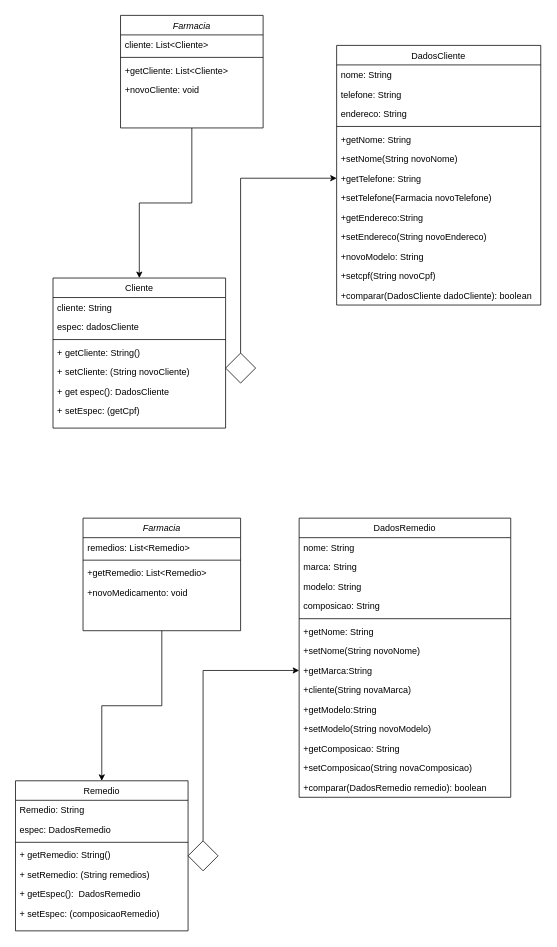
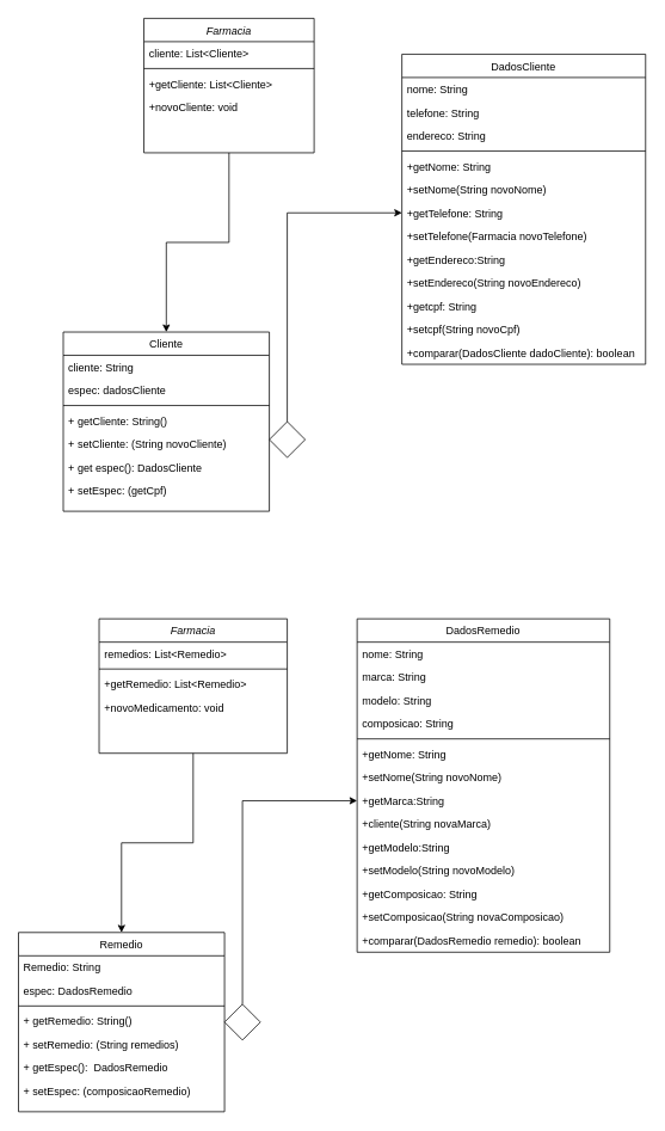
  <mxCell id="0" />
  <mxCell id="1" parent="0" />
  <mxCell id="2" style="edgeStyle=orthogonalEdgeStyle;rounded=0;orthogonalLoop=1;jettySize=auto;html=1;" parent="1" source="3" target="8" edge="1"><mxGeometry relative="1" as="geometry" /></mxCell>
  <mxCell id="3" value="Farmacia" style="swimlane;fontStyle=2;align=center;verticalAlign=top;childLayout=stackLayout;horizontal=1;startSize=26;horizontalStack=0;resizeParent=1;resizeLast=0;collapsible=1;marginBottom=0;rounded=0;shadow=0;strokeWidth=1;" parent="1" vertex="1"><mxGeometry x="160" y="20" width="190" height="150" as="geometry"><mxRectangle x="230" y="140" width="160" height="26" as="alternateBounds" /></mxGeometry></mxCell>
  <mxCell id="4" value="cliente: List&lt;Cliente&gt;" style="text;align=left;verticalAlign=top;spacingLeft=4;spacingRight=4;overflow=hidden;rotatable=0;points=[[0,0.5],[1,0.5]];portConstraint=eastwest;" parent="3" vertex="1"><mxGeometry y="26" width="190" height="26" as="geometry" /></mxCell>
  <mxCell id="5" value="" style="line;html=1;strokeWidth=1;align=left;verticalAlign=middle;spacingTop=-1;spacingLeft=3;spacingRight=3;rotatable=0;labelPosition=right;points=[];portConstraint=eastwest;" parent="3" vertex="1"><mxGeometry y="52" width="190" height="8" as="geometry" /></mxCell>
  <mxCell id="6" value="+getCliente: List&lt;Cliente&gt;&#10;" style="text;align=left;verticalAlign=top;spacingLeft=4;spacingRight=4;overflow=hidden;rotatable=0;points=[[0,0.5],[1,0.5]];portConstraint=eastwest;" parent="3" vertex="1"><mxGeometry y="60" width="190" height="26" as="geometry" /></mxCell>
  <mxCell id="7" value="+novoCliente: void" style="text;align=left;verticalAlign=top;spacingLeft=4;spacingRight=4;overflow=hidden;rotatable=0;points=[[0,0.5],[1,0.5]];portConstraint=eastwest;" parent="3" vertex="1"><mxGeometry y="86" width="190" height="26" as="geometry" /></mxCell>
  <mxCell id="8" value="Cliente&#10;" style="swimlane;fontStyle=0;align=center;verticalAlign=top;childLayout=stackLayout;horizontal=1;startSize=26;horizontalStack=0;resizeParent=1;resizeLast=0;collapsible=1;marginBottom=0;rounded=0;shadow=0;strokeWidth=1;" parent="1" vertex="1"><mxGeometry x="70" y="370" width="230" height="200" as="geometry"><mxRectangle x="130" y="380" width="160" height="26" as="alternateBounds" /></mxGeometry></mxCell>
  <mxCell id="9" value="cliente: String" style="text;align=left;verticalAlign=top;spacingLeft=4;spacingRight=4;overflow=hidden;rotatable=0;points=[[0,0.5],[1,0.5]];portConstraint=eastwest;" parent="8" vertex="1"><mxGeometry y="26" width="230" height="26" as="geometry" /></mxCell>
  <mxCell id="10" value="espec: dadosCliente" style="text;align=left;verticalAlign=top;spacingLeft=4;spacingRight=4;overflow=hidden;rotatable=0;points=[[0,0.5],[1,0.5]];portConstraint=eastwest;rounded=0;shadow=0;html=0;" parent="8" vertex="1"><mxGeometry y="52" width="230" height="26" as="geometry" /></mxCell>
  <mxCell id="11" value="" style="line;html=1;strokeWidth=1;align=left;verticalAlign=middle;spacingTop=-1;spacingLeft=3;spacingRight=3;rotatable=0;labelPosition=right;points=[];portConstraint=eastwest;" parent="8" vertex="1"><mxGeometry y="78" width="230" height="8" as="geometry" /></mxCell>
  <mxCell id="12" value="+ getCliente: String()" style="text;align=left;verticalAlign=top;spacingLeft=4;spacingRight=4;overflow=hidden;rotatable=0;points=[[0,0.5],[1,0.5]];portConstraint=eastwest;fontStyle=0;strokeColor=none;" parent="8" vertex="1"><mxGeometry y="86" width="230" height="26" as="geometry" /></mxCell>
  <mxCell id="13" value="+ setCliente: (String novoCliente)" style="text;align=left;verticalAlign=top;spacingLeft=4;spacingRight=4;overflow=hidden;rotatable=0;points=[[0,0.5],[1,0.5]];portConstraint=eastwest;" parent="8" vertex="1"><mxGeometry y="112" width="230" height="26" as="geometry" /></mxCell>
  <mxCell id="14" value="+ get espec(): DadosCliente" style="text;align=left;verticalAlign=top;spacingLeft=4;spacingRight=4;overflow=hidden;rotatable=0;points=[[0,0.5],[1,0.5]];portConstraint=eastwest;" parent="8" vertex="1"><mxGeometry y="138" width="230" height="26" as="geometry" /></mxCell>
  <mxCell id="15" value="+ setEspec: (getCpf)" style="text;align=left;verticalAlign=top;spacingLeft=4;spacingRight=4;overflow=hidden;rotatable=0;points=[[0,0.5],[1,0.5]];portConstraint=eastwest;" parent="8" vertex="1"><mxGeometry y="164" width="230" height="26" as="geometry" /></mxCell>
  <mxCell id="16" value="DadosCliente" style="swimlane;fontStyle=0;align=center;verticalAlign=top;childLayout=stackLayout;horizontal=1;startSize=26;horizontalStack=0;resizeParent=1;resizeLast=0;collapsible=1;marginBottom=0;rounded=0;shadow=0;strokeWidth=1;" parent="1" vertex="1"><mxGeometry x="448" y="60" width="272" height="346" as="geometry"><mxRectangle x="550" y="140" width="160" height="26" as="alternateBounds" /></mxGeometry></mxCell>
  <mxCell id="17" value="nome: String" style="text;align=left;verticalAlign=top;spacingLeft=4;spacingRight=4;overflow=hidden;rotatable=0;points=[[0,0.5],[1,0.5]];portConstraint=eastwest;" parent="16" vertex="1"><mxGeometry y="26" width="272" height="26" as="geometry" /></mxCell>
  <mxCell id="18" value="telefone: String" style="text;align=left;verticalAlign=top;spacingLeft=4;spacingRight=4;overflow=hidden;rotatable=0;points=[[0,0.5],[1,0.5]];portConstraint=eastwest;rounded=0;shadow=0;html=0;" parent="16" vertex="1"><mxGeometry y="52" width="272" height="26" as="geometry" /></mxCell>
  <mxCell id="19" value="endereco: String" style="text;align=left;verticalAlign=top;spacingLeft=4;spacingRight=4;overflow=hidden;rotatable=0;points=[[0,0.5],[1,0.5]];portConstraint=eastwest;rounded=0;shadow=0;html=0;" parent="16" vertex="1"><mxGeometry y="78" width="272" height="26" as="geometry" /></mxCell>
  <mxCell id="20" value="" style="line;html=1;strokeWidth=1;align=left;verticalAlign=middle;spacingTop=-1;spacingLeft=3;spacingRight=3;rotatable=0;labelPosition=right;points=[];portConstraint=eastwest;" parent="16" vertex="1"><mxGeometry y="104" width="272" height="8" as="geometry" /></mxCell>
  <mxCell id="21" value="+getNome: String" style="text;align=left;verticalAlign=top;spacingLeft=4;spacingRight=4;overflow=hidden;rotatable=0;points=[[0,0.5],[1,0.5]];portConstraint=eastwest;" parent="16" vertex="1"><mxGeometry y="112" width="272" height="26" as="geometry" /></mxCell>
  <mxCell id="22" value="+setNome(String novoNome)" style="text;align=left;verticalAlign=top;spacingLeft=4;spacingRight=4;overflow=hidden;rotatable=0;points=[[0,0.5],[1,0.5]];portConstraint=eastwest;" parent="16" vertex="1"><mxGeometry y="138" width="272" height="26" as="geometry" /></mxCell>
  <mxCell id="23" value="+getTelefone: String" style="text;align=left;verticalAlign=top;spacingLeft=4;spacingRight=4;overflow=hidden;rotatable=0;points=[[0,0.5],[1,0.5]];portConstraint=eastwest;" parent="16" vertex="1"><mxGeometry y="164" width="272" height="26" as="geometry" /></mxCell>
  <mxCell id="24" value="+setTelefone(Farmacia novoTelefone)" style="text;align=left;verticalAlign=top;spacingLeft=4;spacingRight=4;overflow=hidden;rotatable=0;points=[[0,0.5],[1,0.5]];portConstraint=eastwest;" parent="16" vertex="1"><mxGeometry y="190" width="272" height="26" as="geometry" /></mxCell>
  <mxCell id="25" value="+getEndereco:String" style="text;align=left;verticalAlign=top;spacingLeft=4;spacingRight=4;overflow=hidden;rotatable=0;points=[[0,0.5],[1,0.5]];portConstraint=eastwest;" parent="16" vertex="1"><mxGeometry y="216" width="272" height="26" as="geometry" /></mxCell>
  <mxCell id="26" value="+setEndereco(String novoEndereco)" style="text;align=left;verticalAlign=top;spacingLeft=4;spacingRight=4;overflow=hidden;rotatable=0;points=[[0,0.5],[1,0.5]];portConstraint=eastwest;" parent="16" vertex="1"><mxGeometry y="242" width="272" height="26" as="geometry" /></mxCell>
- <mxCell id="27" value="+novoModelo: String" style="text;align=left;verticalAlign=top;spacingLeft=4;spacingRight=4;overflow=hidden;rotatable=0;points=[[0,0.5],[1,0.5]];portConstraint=eastwest;" vertex="1" parent="16"><mxGeometry y="268" width="272" height="26" as="geometry" /></mxCell>
+ <mxCell id="27" value="+getcpf: String" style="text;align=left;verticalAlign=top;spacingLeft=4;spacingRight=4;overflow=hidden;rotatable=0;points=[[0,0.5],[1,0.5]];portConstraint=eastwest;" vertex="1" parent="16"><mxGeometry y="268" width="272" height="26" as="geometry" /></mxCell>
  <mxCell id="28" value="+setcpf(String novoCpf)" style="text;align=left;verticalAlign=top;spacingLeft=4;spacingRight=4;overflow=hidden;rotatable=0;points=[[0,0.5],[1,0.5]];portConstraint=eastwest;" vertex="1" parent="16"><mxGeometry y="294" width="272" height="26" as="geometry" /></mxCell>
  <mxCell id="29" value="+comparar(DadosCliente dadoCliente): boolean" style="text;align=left;verticalAlign=top;spacingLeft=4;spacingRight=4;overflow=hidden;rotatable=0;points=[[0,0.5],[1,0.5]];portConstraint=eastwest;" vertex="1" parent="16"><mxGeometry y="320" width="272" height="26" as="geometry" /></mxCell>
  <mxCell id="30" style="edgeStyle=orthogonalEdgeStyle;rounded=0;orthogonalLoop=1;jettySize=auto;html=1;entryX=0.5;entryY=0;entryDx=0;entryDy=0;" parent="1" source="31" target="36" edge="1"><mxGeometry relative="1" as="geometry" /></mxCell>
  <mxCell id="31" value="Farmacia" style="swimlane;fontStyle=2;align=center;verticalAlign=top;childLayout=stackLayout;horizontal=1;startSize=26;horizontalStack=0;resizeParent=1;resizeLast=0;collapsible=1;marginBottom=0;rounded=0;shadow=0;strokeWidth=1;" parent="1" vertex="1"><mxGeometry x="110" y="690" width="210" height="150" as="geometry"><mxRectangle x="230" y="140" width="160" height="26" as="alternateBounds" /></mxGeometry></mxCell>
  <mxCell id="32" value="remedios: List&lt;Remedio&gt;" style="text;align=left;verticalAlign=top;spacingLeft=4;spacingRight=4;overflow=hidden;rotatable=0;points=[[0,0.5],[1,0.5]];portConstraint=eastwest;" parent="31" vertex="1"><mxGeometry y="26" width="210" height="26" as="geometry" /></mxCell>
  <mxCell id="33" value="" style="line;html=1;strokeWidth=1;align=left;verticalAlign=middle;spacingTop=-1;spacingLeft=3;spacingRight=3;rotatable=0;labelPosition=right;points=[];portConstraint=eastwest;" parent="31" vertex="1"><mxGeometry y="52" width="210" height="8" as="geometry" /></mxCell>
  <mxCell id="34" value="+getRemedio: List&lt;Remedio&gt;&#10;" style="text;align=left;verticalAlign=top;spacingLeft=4;spacingRight=4;overflow=hidden;rotatable=0;points=[[0,0.5],[1,0.5]];portConstraint=eastwest;" parent="31" vertex="1"><mxGeometry y="60" width="210" height="26" as="geometry" /></mxCell>
  <mxCell id="35" value="+novoMedicamento: void" style="text;align=left;verticalAlign=top;spacingLeft=4;spacingRight=4;overflow=hidden;rotatable=0;points=[[0,0.5],[1,0.5]];portConstraint=eastwest;" parent="31" vertex="1"><mxGeometry y="86" width="210" height="26" as="geometry" /></mxCell>
  <mxCell id="36" value="Remedio" style="swimlane;fontStyle=0;align=center;verticalAlign=top;childLayout=stackLayout;horizontal=1;startSize=26;horizontalStack=0;resizeParent=1;resizeLast=0;collapsible=1;marginBottom=0;rounded=0;shadow=0;strokeWidth=1;" parent="1" vertex="1"><mxGeometry x="20" y="1040" width="230" height="200" as="geometry"><mxRectangle x="130" y="380" width="160" height="26" as="alternateBounds" /></mxGeometry></mxCell>
  <mxCell id="37" value="Remedio: String" style="text;align=left;verticalAlign=top;spacingLeft=4;spacingRight=4;overflow=hidden;rotatable=0;points=[[0,0.5],[1,0.5]];portConstraint=eastwest;" parent="36" vertex="1"><mxGeometry y="26" width="230" height="26" as="geometry" /></mxCell>
  <mxCell id="38" value="espec: DadosRemedio" style="text;align=left;verticalAlign=top;spacingLeft=4;spacingRight=4;overflow=hidden;rotatable=0;points=[[0,0.5],[1,0.5]];portConstraint=eastwest;rounded=0;shadow=0;html=0;" parent="36" vertex="1"><mxGeometry y="52" width="230" height="26" as="geometry" /></mxCell>
  <mxCell id="39" value="" style="line;html=1;strokeWidth=1;align=left;verticalAlign=middle;spacingTop=-1;spacingLeft=3;spacingRight=3;rotatable=0;labelPosition=right;points=[];portConstraint=eastwest;" parent="36" vertex="1"><mxGeometry y="78" width="230" height="8" as="geometry" /></mxCell>
  <mxCell id="40" value="+ getRemedio: String()" style="text;align=left;verticalAlign=top;spacingLeft=4;spacingRight=4;overflow=hidden;rotatable=0;points=[[0,0.5],[1,0.5]];portConstraint=eastwest;fontStyle=0;strokeColor=none;" parent="36" vertex="1"><mxGeometry y="86" width="230" height="26" as="geometry" /></mxCell>
  <mxCell id="41" value="+ setRemedio: (String remedios)" style="text;align=left;verticalAlign=top;spacingLeft=4;spacingRight=4;overflow=hidden;rotatable=0;points=[[0,0.5],[1,0.5]];portConstraint=eastwest;" parent="36" vertex="1"><mxGeometry y="112" width="230" height="26" as="geometry" /></mxCell>
  <mxCell id="42" value="+ getEspec():  DadosRemedio&#10;" style="text;align=left;verticalAlign=top;spacingLeft=4;spacingRight=4;overflow=hidden;rotatable=0;points=[[0,0.5],[1,0.5]];portConstraint=eastwest;" parent="36" vertex="1"><mxGeometry y="138" width="230" height="26" as="geometry" /></mxCell>
  <mxCell id="43" value="+ setEspec: (composicaoRemedio)" style="text;align=left;verticalAlign=top;spacingLeft=4;spacingRight=4;overflow=hidden;rotatable=0;points=[[0,0.5],[1,0.5]];portConstraint=eastwest;" parent="36" vertex="1"><mxGeometry y="164" width="230" height="26" as="geometry" /></mxCell>
  <mxCell id="44" value="DadosRemedio" style="swimlane;fontStyle=0;align=center;verticalAlign=top;childLayout=stackLayout;horizontal=1;startSize=26;horizontalStack=0;resizeParent=1;resizeLast=0;collapsible=1;marginBottom=0;rounded=0;shadow=0;strokeWidth=1;" parent="1" vertex="1"><mxGeometry x="398" y="690" width="282" height="372" as="geometry"><mxRectangle x="550" y="140" width="160" height="26" as="alternateBounds" /></mxGeometry></mxCell>
  <mxCell id="45" value="nome: String" style="text;align=left;verticalAlign=top;spacingLeft=4;spacingRight=4;overflow=hidden;rotatable=0;points=[[0,0.5],[1,0.5]];portConstraint=eastwest;" parent="44" vertex="1"><mxGeometry y="26" width="282" height="26" as="geometry" /></mxCell>
  <mxCell id="46" value="marca: String" style="text;align=left;verticalAlign=top;spacingLeft=4;spacingRight=4;overflow=hidden;rotatable=0;points=[[0,0.5],[1,0.5]];portConstraint=eastwest;" parent="44" vertex="1"><mxGeometry y="52" width="282" height="26" as="geometry" /></mxCell>
  <mxCell id="47" value="modelo: String" style="text;align=left;verticalAlign=top;spacingLeft=4;spacingRight=4;overflow=hidden;rotatable=0;points=[[0,0.5],[1,0.5]];portConstraint=eastwest;rounded=0;shadow=0;html=0;" parent="44" vertex="1"><mxGeometry y="78" width="282" height="26" as="geometry" /></mxCell>
  <mxCell id="48" value="composicao: String" style="text;align=left;verticalAlign=top;spacingLeft=4;spacingRight=4;overflow=hidden;rotatable=0;points=[[0,0.5],[1,0.5]];portConstraint=eastwest;rounded=0;shadow=0;html=0;" parent="44" vertex="1"><mxGeometry y="104" width="282" height="26" as="geometry" /></mxCell>
  <mxCell id="49" value="" style="line;html=1;strokeWidth=1;align=left;verticalAlign=middle;spacingTop=-1;spacingLeft=3;spacingRight=3;rotatable=0;labelPosition=right;points=[];portConstraint=eastwest;" parent="44" vertex="1"><mxGeometry y="130" width="282" height="8" as="geometry" /></mxCell>
  <mxCell id="50" value="+getNome: String" style="text;align=left;verticalAlign=top;spacingLeft=4;spacingRight=4;overflow=hidden;rotatable=0;points=[[0,0.5],[1,0.5]];portConstraint=eastwest;" parent="44" vertex="1"><mxGeometry y="138" width="282" height="26" as="geometry" /></mxCell>
  <mxCell id="51" value="+setNome(String novoNome)" style="text;align=left;verticalAlign=top;spacingLeft=4;spacingRight=4;overflow=hidden;rotatable=0;points=[[0,0.5],[1,0.5]];portConstraint=eastwest;" parent="44" vertex="1"><mxGeometry y="164" width="282" height="26" as="geometry" /></mxCell>
  <mxCell id="52" value="+getMarca:String" style="text;align=left;verticalAlign=top;spacingLeft=4;spacingRight=4;overflow=hidden;rotatable=0;points=[[0,0.5],[1,0.5]];portConstraint=eastwest;" parent="44" vertex="1"><mxGeometry y="190" width="282" height="26" as="geometry" /></mxCell>
  <mxCell id="53" value="+cliente(String novaMarca)" style="text;align=left;verticalAlign=top;spacingLeft=4;spacingRight=4;overflow=hidden;rotatable=0;points=[[0,0.5],[1,0.5]];portConstraint=eastwest;" parent="44" vertex="1"><mxGeometry y="216" width="282" height="26" as="geometry" /></mxCell>
  <mxCell id="54" value="+getModelo:String" style="text;align=left;verticalAlign=top;spacingLeft=4;spacingRight=4;overflow=hidden;rotatable=0;points=[[0,0.5],[1,0.5]];portConstraint=eastwest;" parent="44" vertex="1"><mxGeometry y="242" width="282" height="26" as="geometry" /></mxCell>
  <mxCell id="55" value="+setModelo(String novoModelo)" style="text;align=left;verticalAlign=top;spacingLeft=4;spacingRight=4;overflow=hidden;rotatable=0;points=[[0,0.5],[1,0.5]];portConstraint=eastwest;" parent="44" vertex="1"><mxGeometry y="268" width="282" height="26" as="geometry" /></mxCell>
  <mxCell id="56" value="+getComposicao: String" style="text;align=left;verticalAlign=top;spacingLeft=4;spacingRight=4;overflow=hidden;rotatable=0;points=[[0,0.5],[1,0.5]];portConstraint=eastwest;" parent="44" vertex="1"><mxGeometry y="294" width="282" height="26" as="geometry" /></mxCell>
  <mxCell id="57" value="+setComposicao(String novaComposicao)" style="text;align=left;verticalAlign=top;spacingLeft=4;spacingRight=4;overflow=hidden;rotatable=0;points=[[0,0.5],[1,0.5]];portConstraint=eastwest;" parent="44" vertex="1"><mxGeometry y="320" width="282" height="26" as="geometry" /></mxCell>
  <mxCell id="58" value="+comparar(DadosRemedio remedio): boolean" style="text;align=left;verticalAlign=top;spacingLeft=4;spacingRight=4;overflow=hidden;rotatable=0;points=[[0,0.5],[1,0.5]];portConstraint=eastwest;" vertex="1" parent="44"><mxGeometry y="346" width="282" height="26" as="geometry" /></mxCell>
  <mxCell id="59" style="edgeStyle=orthogonalEdgeStyle;rounded=0;orthogonalLoop=1;jettySize=auto;html=1;entryX=0;entryY=0.5;entryDx=0;entryDy=0;" parent="1" source="60" target="52" edge="1"><mxGeometry relative="1" as="geometry" /></mxCell>
  <mxCell id="60" value="" style="rhombus;whiteSpace=wrap;html=1;" parent="1" vertex="1"><mxGeometry x="250" y="1120" width="40" height="40" as="geometry" /></mxCell>
  <mxCell id="61" style="edgeStyle=orthogonalEdgeStyle;rounded=0;orthogonalLoop=1;jettySize=auto;html=1;entryX=0;entryY=0.5;entryDx=0;entryDy=0;" parent="1" source="62" target="23" edge="1"><mxGeometry relative="1" as="geometry" /></mxCell>
  <mxCell id="62" value="" style="rhombus;whiteSpace=wrap;html=1;" parent="1" vertex="1"><mxGeometry x="300" y="470" width="40" height="40" as="geometry" /></mxCell>
